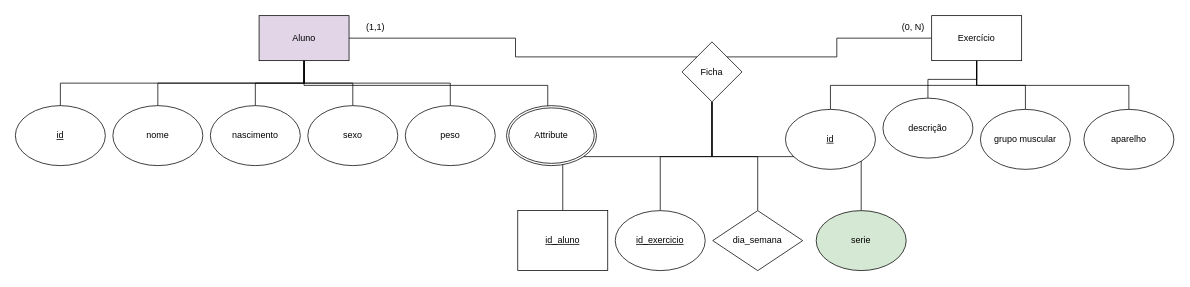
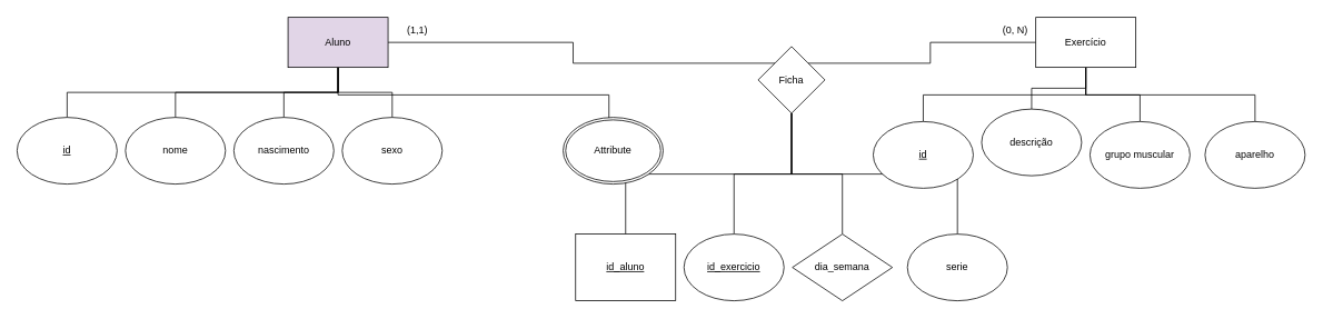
  <mxCell id="0" />
  <mxCell id="1" parent="0" />
  <mxCell id="2" style="edgeStyle=orthogonalEdgeStyle;rounded=0;orthogonalLoop=1;jettySize=auto;html=1;entryX=0;entryY=0;entryDx=0;entryDy=0;endArrow=none;endFill=0;" edge="1" parent="1" source="9" target="20"><mxGeometry relative="1" as="geometry" /></mxCell>
  <mxCell id="3" style="edgeStyle=elbowEdgeStyle;rounded=0;orthogonalLoop=1;jettySize=auto;elbow=vertical;html=1;endArrow=none;endFill=0;" edge="1" parent="1" source="9" target="26"><mxGeometry relative="1" as="geometry" /></mxCell>
  <mxCell id="4" style="edgeStyle=elbowEdgeStyle;rounded=0;orthogonalLoop=1;jettySize=auto;elbow=vertical;html=1;entryX=0.5;entryY=0;entryDx=0;entryDy=0;endArrow=none;endFill=0;" edge="1" parent="1" source="9"><mxGeometry relative="1" as="geometry"><mxPoint x="730" y="145" as="targetPoint" /></mxGeometry></mxCell>
  <mxCell id="5" style="edgeStyle=elbowEdgeStyle;rounded=0;orthogonalLoop=1;jettySize=auto;elbow=vertical;html=1;endArrow=none;endFill=0;" edge="1" parent="1" source="9" target="25"><mxGeometry relative="1" as="geometry" /></mxCell>
- <mxCell id="6" style="edgeStyle=elbowEdgeStyle;rounded=0;orthogonalLoop=1;jettySize=auto;elbow=vertical;html=1;endArrow=none;endFill=0;" edge="1" parent="1" source="9" target="27"><mxGeometry relative="1" as="geometry" /></mxCell>
  <mxCell id="7" style="edgeStyle=elbowEdgeStyle;rounded=0;orthogonalLoop=1;jettySize=auto;elbow=vertical;html=1;endArrow=none;endFill=0;" edge="1" parent="1" source="9" target="23"><mxGeometry relative="1" as="geometry" /></mxCell>
  <mxCell id="8" style="edgeStyle=elbowEdgeStyle;rounded=0;orthogonalLoop=1;jettySize=auto;elbow=vertical;html=1;endArrow=none;endFill=0;" edge="1" parent="1" source="9" target="24"><mxGeometry relative="1" as="geometry" /></mxCell>
  <mxCell id="9" value="Aluno" style="rounded=0;whiteSpace=wrap;html=1;fillColor=#e1d5e7;" vertex="1" parent="1"><mxGeometry x="345" y="20" width="120" height="60" as="geometry" /></mxCell>
  <mxCell id="10" style="edgeStyle=orthogonalEdgeStyle;rounded=0;orthogonalLoop=1;jettySize=auto;html=1;entryX=1;entryY=0;entryDx=0;entryDy=0;endArrow=none;endFill=0;" edge="1" parent="1" source="15" target="20"><mxGeometry relative="1" as="geometry" /></mxCell>
  <mxCell id="11" style="edgeStyle=elbowEdgeStyle;rounded=0;orthogonalLoop=1;jettySize=auto;elbow=vertical;html=1;endArrow=none;endFill=0;" edge="1" parent="1" source="15" target="31"><mxGeometry relative="1" as="geometry" /></mxCell>
  <mxCell id="12" style="edgeStyle=elbowEdgeStyle;rounded=0;orthogonalLoop=1;jettySize=auto;elbow=vertical;html=1;endArrow=none;endFill=0;" edge="1" parent="1" source="15" target="29"><mxGeometry relative="1" as="geometry" /></mxCell>
  <mxCell id="13" style="edgeStyle=elbowEdgeStyle;rounded=0;orthogonalLoop=1;jettySize=auto;elbow=vertical;html=1;endArrow=none;endFill=0;" edge="1" parent="1" source="15" target="30"><mxGeometry relative="1" as="geometry" /></mxCell>
  <mxCell id="14" style="edgeStyle=elbowEdgeStyle;rounded=0;orthogonalLoop=1;jettySize=auto;elbow=vertical;html=1;endArrow=none;endFill=0;" edge="1" parent="1" source="15" target="28"><mxGeometry relative="1" as="geometry" /></mxCell>
  <mxCell id="15" value="Exercício" style="rounded=0;whiteSpace=wrap;html=1;" vertex="1" parent="1"><mxGeometry x="1242" y="20" width="120" height="60" as="geometry" /></mxCell>
  <mxCell id="16" style="edgeStyle=elbowEdgeStyle;rounded=0;orthogonalLoop=1;jettySize=auto;elbow=vertical;html=1;endArrow=none;endFill=0;" edge="1" parent="1" source="20" target="35"><mxGeometry relative="1" as="geometry" /></mxCell>
  <mxCell id="17" style="edgeStyle=elbowEdgeStyle;rounded=0;orthogonalLoop=1;jettySize=auto;elbow=vertical;html=1;endArrow=none;endFill=0;" edge="1" parent="1" source="20" target="33"><mxGeometry relative="1" as="geometry" /></mxCell>
  <mxCell id="18" style="edgeStyle=elbowEdgeStyle;rounded=0;orthogonalLoop=1;jettySize=auto;elbow=vertical;html=1;endArrow=none;endFill=0;" edge="1" parent="1" source="20" target="34"><mxGeometry relative="1" as="geometry" /></mxCell>
  <mxCell id="19" style="edgeStyle=elbowEdgeStyle;rounded=0;orthogonalLoop=1;jettySize=auto;elbow=vertical;html=1;endArrow=none;endFill=0;" edge="1" parent="1" source="20" target="32"><mxGeometry relative="1" as="geometry" /></mxCell>
  <mxCell id="20" value="Ficha" style="rhombus;whiteSpace=wrap;html=1;" vertex="1" parent="1"><mxGeometry x="909" y="55" width="80" height="80" as="geometry" /></mxCell>
  <mxCell id="21" value="(1,1)" style="text;html=1;align=center;verticalAlign=middle;resizable=0;points=[];autosize=1;strokeColor=none;fillColor=none;" vertex="1" parent="1"><mxGeometry x="475" y="20" width="50" height="30" as="geometry" /></mxCell>
  <mxCell id="22" value="(0, N)" style="text;html=1;align=center;verticalAlign=middle;resizable=0;points=[];autosize=1;strokeColor=none;fillColor=none;" vertex="1" parent="1"><mxGeometry x="1192" y="20" width="50" height="30" as="geometry" /></mxCell>
  <mxCell id="23" value="nascimento" style="ellipse;whiteSpace=wrap;html=1;" vertex="1" parent="1"><mxGeometry x="280" y="140" width="120" height="80" as="geometry" /></mxCell>
  <mxCell id="24" value="sexo" style="ellipse;whiteSpace=wrap;html=1;" vertex="1" parent="1"><mxGeometry x="410" y="140" width="120" height="80" as="geometry" /></mxCell>
  <mxCell id="25" value="nome" style="ellipse;whiteSpace=wrap;html=1;" vertex="1" parent="1"><mxGeometry x="150" y="140" width="120" height="80" as="geometry" /></mxCell>
  <mxCell id="26" value="&lt;u&gt;id&lt;/u&gt;" style="ellipse;whiteSpace=wrap;html=1;" vertex="1" parent="1"><mxGeometry x="20" y="140" width="120" height="80" as="geometry" /></mxCell>
- <mxCell id="27" value="peso" style="ellipse;whiteSpace=wrap;html=1;" vertex="1" parent="1"><mxGeometry x="540" y="140" width="120" height="80" as="geometry" /></mxCell>
  <mxCell id="28" value="grupo muscular" style="ellipse;whiteSpace=wrap;html=1;" vertex="1" parent="1"><mxGeometry x="1307" y="145" width="120" height="80" as="geometry" /></mxCell>
  <mxCell id="29" value="aparelho" style="ellipse;whiteSpace=wrap;html=1;" vertex="1" parent="1"><mxGeometry x="1445" y="145" width="120" height="80" as="geometry" /></mxCell>
  <mxCell id="30" value="descrição" style="ellipse;whiteSpace=wrap;html=1;" vertex="1" parent="1"><mxGeometry x="1177" y="130" width="120" height="80" as="geometry" /></mxCell>
  <mxCell id="31" value="&lt;u&gt;id&lt;/u&gt;" style="ellipse;whiteSpace=wrap;html=1;" vertex="1" parent="1"><mxGeometry x="1047" y="145" width="120" height="80" as="geometry" /></mxCell>
  <mxCell id="32" value="dia_semana" style="rhombus;whiteSpace=wrap;html=1;" vertex="1" parent="1"><mxGeometry x="950" y="280" width="120" height="80" as="geometry" /></mxCell>
- <mxCell id="33" value="serie" style="ellipse;whiteSpace=wrap;html=1;fillColor=#d5e8d4;" vertex="1" parent="1"><mxGeometry x="1088" y="280" width="120" height="80" as="geometry" /></mxCell>
+ <mxCell id="33" value="serie" style="ellipse;whiteSpace=wrap;html=1;" vertex="1" parent="1"><mxGeometry x="1088" y="280" width="120" height="80" as="geometry" /></mxCell>
  <mxCell id="34" value="&lt;u&gt;id_exercicio&lt;/u&gt;" style="ellipse;whiteSpace=wrap;html=1;" vertex="1" parent="1"><mxGeometry x="820" y="280" width="120" height="80" as="geometry" /></mxCell>
  <mxCell id="35" value="&lt;u&gt;id_aluno&lt;/u&gt;" style="whiteSpace=wrap;html=1;rounded=0;" vertex="1" parent="1"><mxGeometry x="690" y="280" width="120" height="80" as="geometry" /></mxCell>
  <mxCell id="36" value="Attribute" style="ellipse;shape=doubleEllipse;margin=3;whiteSpace=wrap;html=1;align=center;" vertex="1" parent="1"><mxGeometry x="675" y="140" width="120" height="80" as="geometry" /></mxCell>
